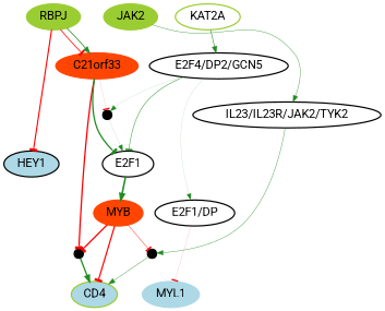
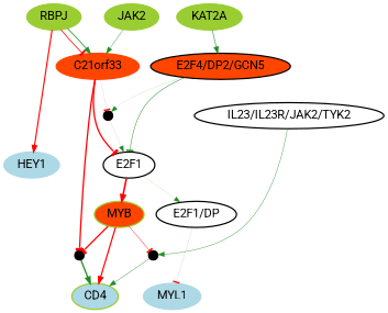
  digraph {
    fontname=Roboto
    node [color=black fillcolor=white fontname=Roboto fontsize=18 shape=ellipse style="filled, bold"]
    edge [arrowhead=tee color=forestgreen dir=forward fontname=Roboto penwidth=0.15151515151515152 sign=1 weight=0.030303030303030304]
    CD4 [color=olivedrab3 fillcolor=lightblue]
-   MYB [color=orangered fillcolor=orangered]
+   MYB [color=olivedrab3 fillcolor=orangered]
    n3 [fillcolor=black fixedsize=True gate=True height=0.2 label="." width=0.2]
    n4 [fillcolor=black fixedsize=True gate=True height=0.2 label="." width=0.2]
    "IL23/IL23R/JAK2/TYK2"
    C21orf33 [color=orangered fillcolor=orangered]
    E2F1
    n8 [fillcolor=black fixedsize=True gate=True height=0.2 label="." width=0.2]
    "E2F1/DP"
    MYL1 [color=lightblue fillcolor=lightblue]
    JAK2 [color=olivedrab3 fillcolor=olivedrab3]
-   "E2F4/DP2/GCN5"
-   KAT2A [color=olivedrab3]
-   HEY1 [fillcolor=lightblue]
+   "E2F4/DP2/GCN5" [fillcolor=orangered]
+   KAT2A [color=olivedrab3 fillcolor=olivedrab3]
+   HEY1 [color=lightblue fillcolor=lightblue]
    RBPJ [color=olivedrab3 fillcolor=olivedrab3]
-   MYB -> CD4 [color=red penwidth=1.9696969696969697 sign=-1 weight=0.3939393939393939]
+   MYB -> CD4 [arrowhead=normal color=red penwidth=1.9696969696969697 sign=-1 weight=0.3939393939393939]
    MYB -> n3 [color=red penwidth=0.6060606060606061 sign=-1 weight=0.12121212121212122]
    MYB -> n4 [color=red penwidth=2.121212121212121 sign=-1 weight=0.42424242424242425]
    n3 -> CD4 [arrowhead=normal penwidth=0.6060606060606061 weight=0.12121212121212122]
    n4 -> CD4 [arrowhead=normal penwidth=2.121212121212121 weight=0.42424242424242425]
    "IL23/IL23R/JAK2/TYK2" -> n3 [arrowhead=normal penwidth=0.6060606060606061 weight=0.12121212121212122]
    C21orf33 -> n4 [color=red penwidth=2.121212121212121 sign=-1 weight=0.42424242424242425]
-   C21orf33 -> E2F1 [penwidth=2.121212121212121 sign=-1 weight=0.42424242424242425]
+   C21orf33 -> E2F1 [color=red penwidth=2.121212121212121 sign=-1 weight=0.42424242424242425]
    C21orf33 -> n8 [color=red sign=-1]
-   E2F1 -> MYB [arrowhead=normal penwidth=2.5757575757575757 weight=0.5151515151515151]
-   "E2F4/DP2/GCN5" -> "E2F1/DP" [arrowhead=normal]
+   E2F1 -> MYB [arrowhead=normal color=red penwidth=2.5757575757575757 weight=0.5151515151515151]
+   E2F1 -> "E2F1/DP" [arrowhead=normal]
    n8 -> E2F1 [arrowhead=normal]
    "E2F1/DP" -> MYL1 [color=red sign=-1]
-   JAK2 -> "IL23/IL23R/JAK2/TYK2" [arrowhead=normal penwidth=0.6060606060606061 weight=0.12121212121212122]
+   JAK2 -> C21orf33 [arrowhead=normal penwidth=0.6060606060606061 weight=0.12121212121212122]
    "E2F4/DP2/GCN5" -> E2F1 [penwidth=0.7575757575757576 weight=0.15151515151515152]
    "E2F4/DP2/GCN5" -> n8 [arrowhead=normal]
    KAT2A -> "E2F4/DP2/GCN5" [arrowhead=normal penwidth=0.9090909090909092 weight=0.18181818181818182]
    RBPJ -> C21orf33 [color=red penwidth=1.2121212121212122 sign=-1 weight=0.24242424242424243]
    RBPJ -> C21orf33 [arrowhead=normal penwidth=1.2121212121212122 weight=0.24242424242424243]
-   RBPJ -> HEY1 [color=red penwidth=1.8181818181818183 sign=-1 weight=0.36363636363636365]
+   RBPJ -> HEY1 [arrowhead=normal color=red penwidth=1.8181818181818183 sign=-1 weight=0.36363636363636365]
  }
